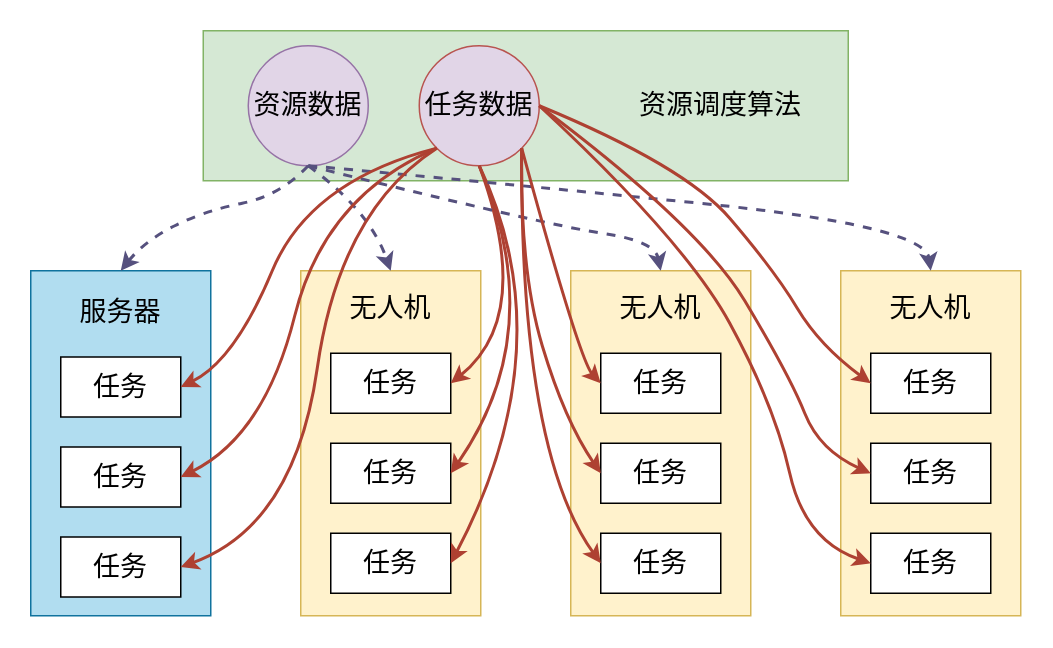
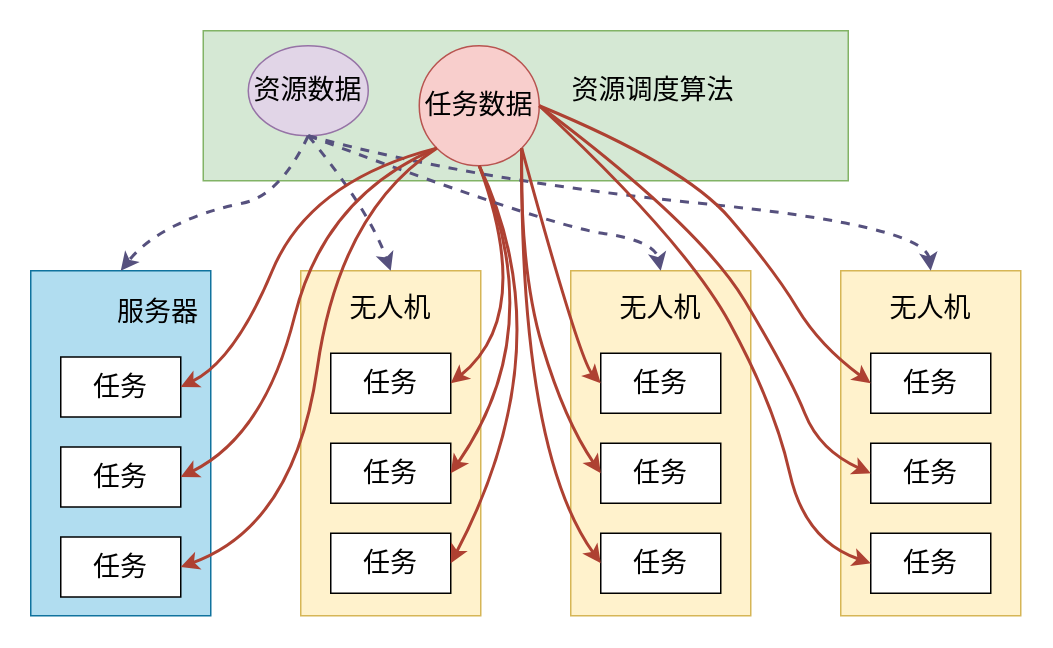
  <mxCell id="0" />
  <mxCell id="1" parent="0" />
  <mxCell id="2" value="" style="rounded=0;whiteSpace=wrap;html=1;fillColor=#d5e8d4;strokeColor=#82b366;" vertex="1" parent="1"><mxGeometry x="135" y="20" width="430" height="100" as="geometry" /></mxCell>
- <mxCell id="3" value="&lt;span style=&quot;font-size: 18px&quot;&gt;任务数据&lt;/span&gt;" style="ellipse;whiteSpace=wrap;html=1;aspect=fixed;fillColor=#e1d5e7;strokeColor=#b85450;" vertex="1" parent="1"><mxGeometry x="279" y="30" width="80" height="80" as="geometry" /></mxCell>
- <mxCell id="4" value="&lt;span style=&quot;font-size: 18px&quot;&gt;资源数据&lt;/span&gt;" style="ellipse;whiteSpace=wrap;html=1;aspect=fixed;fillColor=#e1d5e7;strokeColor=#9673a6;" vertex="1" parent="1"><mxGeometry x="165" y="30" width="80" height="80" as="geometry" /></mxCell>
- <mxCell id="5" value="资源调度算法" style="text;html=1;strokeColor=none;fillColor=none;align=center;verticalAlign=middle;whiteSpace=wrap;rounded=0;fontSize=18;" vertex="1" parent="1"><mxGeometry x="425" y="55" width="110" height="30" as="geometry" /></mxCell>
+ <mxCell id="3" value="&lt;span style=&quot;font-size: 18px&quot;&gt;任务数据&lt;/span&gt;" style="ellipse;whiteSpace=wrap;html=1;aspect=fixed;fillColor=#f8cecc;strokeColor=#b85450;" vertex="1" parent="1"><mxGeometry x="279" y="30" width="80" height="80" as="geometry" /></mxCell>
+ <mxCell id="4" value="&lt;span style=&quot;font-size: 18px&quot;&gt;资源数据&lt;/span&gt;" style="ellipse;whiteSpace=wrap;html=1;aspect=fixed;fillColor=#e1d5e7;strokeColor=#9673a6;" vertex="1" parent="1"><mxGeometry x="165" y="30" width="80" height="60" as="geometry" /></mxCell>
+ <mxCell id="5" value="资源调度算法" style="text;html=1;strokeColor=none;fillColor=none;align=center;verticalAlign=middle;whiteSpace=wrap;rounded=0;fontSize=18;" vertex="1" parent="1"><mxGeometry x="380" y="45" width="110" height="30" as="geometry" /></mxCell>
  <mxCell id="6" value="" style="rounded=0;whiteSpace=wrap;html=1;fontSize=18;fillColor=#fff2cc;strokeColor=#d6b656;" vertex="1" parent="1"><mxGeometry x="200" y="180" width="120" height="230" as="geometry" /></mxCell>
  <mxCell id="7" value="" style="rounded=0;whiteSpace=wrap;html=1;fontSize=18;fillColor=#b1ddf0;strokeColor=#10739e;" vertex="1" parent="1"><mxGeometry x="20" y="180" width="120" height="230" as="geometry" /></mxCell>
  <mxCell id="8" value="任务" style="rounded=0;whiteSpace=wrap;html=1;fontSize=18;" vertex="1" parent="1"><mxGeometry x="220" y="235" width="80" height="40" as="geometry" /></mxCell>
  <mxCell id="9" value="任务" style="rounded=0;whiteSpace=wrap;html=1;fontSize=18;" vertex="1" parent="1"><mxGeometry x="220" y="295" width="80" height="40" as="geometry" /></mxCell>
  <mxCell id="10" value="任务" style="rounded=0;whiteSpace=wrap;html=1;fontSize=18;" vertex="1" parent="1"><mxGeometry x="220" y="355" width="80" height="40" as="geometry" /></mxCell>
  <mxCell id="11" value="无人机" style="text;html=1;strokeColor=none;fillColor=none;align=center;verticalAlign=middle;whiteSpace=wrap;rounded=0;fontSize=18;" vertex="1" parent="1"><mxGeometry x="230" y="190" width="60" height="30" as="geometry" /></mxCell>
  <mxCell id="12" value="" style="rounded=0;whiteSpace=wrap;html=1;fontSize=18;fillColor=#fff2cc;strokeColor=#d6b656;" vertex="1" parent="1"><mxGeometry x="380" y="180" width="120" height="230" as="geometry" /></mxCell>
  <mxCell id="13" value="任务" style="rounded=0;whiteSpace=wrap;html=1;fontSize=18;" vertex="1" parent="1"><mxGeometry x="400" y="235" width="80" height="40" as="geometry" /></mxCell>
  <mxCell id="14" value="任务" style="rounded=0;whiteSpace=wrap;html=1;fontSize=18;" vertex="1" parent="1"><mxGeometry x="400" y="295" width="80" height="40" as="geometry" /></mxCell>
  <mxCell id="15" value="任务" style="rounded=0;whiteSpace=wrap;html=1;fontSize=18;" vertex="1" parent="1"><mxGeometry x="400" y="355" width="80" height="40" as="geometry" /></mxCell>
  <mxCell id="16" value="无人机" style="text;html=1;strokeColor=none;fillColor=none;align=center;verticalAlign=middle;whiteSpace=wrap;rounded=0;fontSize=18;" vertex="1" parent="1"><mxGeometry x="410" y="190" width="60" height="30" as="geometry" /></mxCell>
  <mxCell id="17" value="" style="rounded=0;whiteSpace=wrap;html=1;fontSize=18;fillColor=#fff2cc;strokeColor=#d6b656;" vertex="1" parent="1"><mxGeometry x="560" y="180" width="120" height="230" as="geometry" /></mxCell>
  <mxCell id="18" value="任务" style="rounded=0;whiteSpace=wrap;html=1;fontSize=18;" vertex="1" parent="1"><mxGeometry x="580" y="235" width="80" height="40" as="geometry" /></mxCell>
  <mxCell id="19" value="任务" style="rounded=0;whiteSpace=wrap;html=1;fontSize=18;" vertex="1" parent="1"><mxGeometry x="580" y="295" width="80" height="40" as="geometry" /></mxCell>
  <mxCell id="20" value="任务" style="rounded=0;whiteSpace=wrap;html=1;fontSize=18;" vertex="1" parent="1"><mxGeometry x="580" y="355" width="80" height="40" as="geometry" /></mxCell>
  <mxCell id="21" value="无人机" style="text;html=1;strokeColor=none;fillColor=none;align=center;verticalAlign=middle;whiteSpace=wrap;rounded=0;fontSize=18;" vertex="1" parent="1"><mxGeometry x="590" y="190" width="60" height="30" as="geometry" /></mxCell>
  <mxCell id="22" value="" style="curved=1;endArrow=classic;html=1;rounded=0;fontSize=18;exitX=0.5;exitY=1;exitDx=0;exitDy=0;entryX=1;entryY=0.5;entryDx=0;entryDy=0;fillColor=#fad9d5;strokeColor=#ae4132;strokeWidth=2;" edge="1" parent="1" source="3" target="8"><mxGeometry width="50" height="50" relative="1" as="geometry"><mxPoint x="-24" y="190" as="sourcePoint" /><mxPoint x="26" y="140" as="targetPoint" /><Array as="points"><mxPoint x="356" y="210" /></Array></mxGeometry></mxCell>
  <mxCell id="23" value="" style="curved=1;endArrow=classic;html=1;rounded=0;fontSize=18;exitX=0.5;exitY=1;exitDx=0;exitDy=0;entryX=1;entryY=0.5;entryDx=0;entryDy=0;fillColor=#fad9d5;strokeColor=#ae4132;strokeWidth=2;" edge="1" parent="1" source="3" target="9"><mxGeometry width="50" height="50" relative="1" as="geometry"><mxPoint x="320" y="120" as="sourcePoint" /><mxPoint x="316" y="265" as="targetPoint" /><Array as="points"><mxPoint x="366" y="220" /></Array></mxGeometry></mxCell>
  <mxCell id="24" value="" style="curved=1;endArrow=classic;html=1;rounded=0;fontSize=18;exitX=0.5;exitY=1;exitDx=0;exitDy=0;entryX=1;entryY=0.5;entryDx=0;entryDy=0;fillColor=#fad9d5;strokeColor=#ae4132;strokeWidth=2;" edge="1" parent="1" source="3" target="10"><mxGeometry width="50" height="50" relative="1" as="geometry"><mxPoint x="330" y="130" as="sourcePoint" /><mxPoint x="326" y="275" as="targetPoint" /><Array as="points"><mxPoint x="376" y="230" /></Array></mxGeometry></mxCell>
  <mxCell id="25" value="" style="curved=1;endArrow=classic;html=1;rounded=0;fontSize=18;dashed=1;exitX=0.5;exitY=1;exitDx=0;exitDy=0;entryX=0.5;entryY=0;entryDx=0;entryDy=0;fillColor=#d0cee2;strokeColor=#56517e;strokeWidth=2;" edge="1" parent="1" source="4" target="7"><mxGeometry width="50" height="50" relative="1" as="geometry"><mxPoint x="6" y="160" as="sourcePoint" /><mxPoint x="56" y="110" as="targetPoint" /><Array as="points"><mxPoint x="186" y="130" /><mxPoint x="136" y="140" /><mxPoint x="96" y="160" /></Array></mxGeometry></mxCell>
  <mxCell id="26" value="" style="curved=1;endArrow=classic;html=1;rounded=0;fontSize=18;dashed=1;exitX=0.5;exitY=1;exitDx=0;exitDy=0;entryX=0.5;entryY=0;entryDx=0;entryDy=0;fillColor=#d0cee2;strokeColor=#56517e;strokeWidth=2;" edge="1" parent="1" source="4" target="6"><mxGeometry width="50" height="50" relative="1" as="geometry"><mxPoint x="206" y="120" as="sourcePoint" /><mxPoint x="96" y="190" as="targetPoint" /><Array as="points"><mxPoint x="246" y="140" /></Array></mxGeometry></mxCell>
  <mxCell id="27" value="" style="curved=1;endArrow=classic;html=1;rounded=0;fontSize=18;dashed=1;exitX=0.5;exitY=1;exitDx=0;exitDy=0;entryX=0.5;entryY=0;entryDx=0;entryDy=0;fillColor=#d0cee2;strokeColor=#56517e;strokeWidth=2;" edge="1" parent="1" source="4" target="12"><mxGeometry width="50" height="50" relative="1" as="geometry"><mxPoint x="216" y="130" as="sourcePoint" /><mxPoint x="106" y="200" as="targetPoint" /><Array as="points"><mxPoint x="366" y="150" /><mxPoint x="436" y="160" /></Array></mxGeometry></mxCell>
  <mxCell id="28" value="" style="curved=1;endArrow=classic;html=1;rounded=0;fontSize=18;dashed=1;exitX=0.5;exitY=1;exitDx=0;exitDy=0;entryX=0.5;entryY=0;entryDx=0;entryDy=0;fillColor=#d0cee2;strokeColor=#56517e;strokeWidth=2;" edge="1" parent="1" source="4" target="17"><mxGeometry width="50" height="50" relative="1" as="geometry"><mxPoint x="226" y="140" as="sourcePoint" /><mxPoint x="116" y="210" as="targetPoint" /><Array as="points"><mxPoint x="316" y="120" /><mxPoint x="616" y="150" /></Array></mxGeometry></mxCell>
  <mxCell id="29" value="任务" style="rounded=0;whiteSpace=wrap;html=1;fontSize=18;" vertex="1" parent="1"><mxGeometry x="40" y="237.5" width="80" height="40" as="geometry" /></mxCell>
  <mxCell id="30" value="任务" style="rounded=0;whiteSpace=wrap;html=1;fontSize=18;" vertex="1" parent="1"><mxGeometry x="40" y="297.5" width="80" height="40" as="geometry" /></mxCell>
  <mxCell id="31" value="任务" style="rounded=0;whiteSpace=wrap;html=1;fontSize=18;" vertex="1" parent="1"><mxGeometry x="40" y="357.5" width="80" height="40" as="geometry" /></mxCell>
- <mxCell id="32" value="服务器" style="text;html=1;strokeColor=none;fillColor=none;align=center;verticalAlign=middle;whiteSpace=wrap;rounded=0;fontSize=18;" vertex="1" parent="1"><mxGeometry x="50" y="192.5" width="60" height="30" as="geometry" /></mxCell>
+ <mxCell id="32" value="服务器" style="text;html=1;strokeColor=none;fillColor=none;align=center;verticalAlign=middle;whiteSpace=wrap;rounded=0;fontSize=18;" vertex="1" parent="1"><mxGeometry x="75" y="192.5" width="60" height="30" as="geometry" /></mxCell>
  <mxCell id="33" value="" style="curved=1;endArrow=classic;html=1;rounded=0;fontSize=18;exitX=0;exitY=1;exitDx=0;exitDy=0;entryX=1;entryY=0.5;entryDx=0;entryDy=0;fillColor=#fad9d5;strokeColor=#ae4132;strokeWidth=2;" edge="1" parent="1" source="3" target="29"><mxGeometry width="50" height="50" relative="1" as="geometry"><mxPoint x="354" y="337.5" as="sourcePoint" /><mxPoint x="350" y="602.5" as="targetPoint" /><Array as="points"><mxPoint x="206" y="120" /><mxPoint x="156" y="240" /></Array></mxGeometry></mxCell>
  <mxCell id="34" value="" style="curved=1;endArrow=classic;html=1;rounded=0;fontSize=18;exitX=0;exitY=1;exitDx=0;exitDy=0;entryX=1;entryY=0.5;entryDx=0;entryDy=0;fillColor=#fad9d5;strokeColor=#ae4132;strokeWidth=2;" edge="1" parent="1" source="3" target="30"><mxGeometry width="50" height="50" relative="1" as="geometry"><mxPoint x="291.716" y="108.284" as="sourcePoint" /><mxPoint x="136" y="267.5" as="targetPoint" /><Array as="points"><mxPoint x="216" y="130" /><mxPoint x="176" y="290" /></Array></mxGeometry></mxCell>
  <mxCell id="35" value="" style="curved=1;endArrow=classic;html=1;rounded=0;fontSize=18;exitX=0;exitY=1;exitDx=0;exitDy=0;entryX=1;entryY=0.5;entryDx=0;entryDy=0;fillColor=#fad9d5;strokeColor=#ae4132;strokeWidth=2;" edge="1" parent="1" source="3" target="31"><mxGeometry width="50" height="50" relative="1" as="geometry"><mxPoint x="301.716" y="118.284" as="sourcePoint" /><mxPoint x="146" y="277.5" as="targetPoint" /><Array as="points"><mxPoint x="226" y="140" /><mxPoint x="196" y="350" /></Array></mxGeometry></mxCell>
  <mxCell id="36" value="" style="curved=1;endArrow=classic;html=1;rounded=0;fontSize=18;exitX=1;exitY=1;exitDx=0;exitDy=0;entryX=0;entryY=0.5;entryDx=0;entryDy=0;fillColor=#fad9d5;strokeColor=#ae4132;strokeWidth=2;" edge="1" parent="1" source="3" target="13"><mxGeometry width="50" height="50" relative="1" as="geometry"><mxPoint x="320" y="120" as="sourcePoint" /><mxPoint x="316" y="385" as="targetPoint" /><Array as="points"><mxPoint x="386" y="240" /></Array></mxGeometry></mxCell>
  <mxCell id="37" value="" style="curved=1;endArrow=classic;html=1;rounded=0;fontSize=18;exitX=1;exitY=1;exitDx=0;exitDy=0;entryX=0;entryY=0.5;entryDx=0;entryDy=0;fillColor=#fad9d5;strokeColor=#ae4132;strokeWidth=2;" edge="1" parent="1" source="3" target="14"><mxGeometry width="50" height="50" relative="1" as="geometry"><mxPoint x="348.284" y="108.284" as="sourcePoint" /><mxPoint x="416" y="265" as="targetPoint" /><Array as="points"><mxPoint x="346" y="180" /><mxPoint x="376" y="280" /></Array></mxGeometry></mxCell>
  <mxCell id="38" value="" style="curved=1;endArrow=classic;html=1;rounded=0;fontSize=18;exitX=1;exitY=1;exitDx=0;exitDy=0;entryX=0;entryY=0.5;entryDx=0;entryDy=0;fillColor=#fad9d5;strokeColor=#ae4132;strokeWidth=2;" edge="1" parent="1" source="3" target="15"><mxGeometry width="50" height="50" relative="1" as="geometry"><mxPoint x="358.284" y="118.284" as="sourcePoint" /><mxPoint x="426" y="275" as="targetPoint" /><Array as="points"><mxPoint x="346" y="300" /></Array></mxGeometry></mxCell>
  <mxCell id="39" value="" style="curved=1;endArrow=classic;html=1;rounded=0;fontSize=18;exitX=1;exitY=0.5;exitDx=0;exitDy=0;entryX=0;entryY=0.5;entryDx=0;entryDy=0;fillColor=#fad9d5;strokeColor=#ae4132;strokeWidth=2;" edge="1" parent="1" source="3" target="18"><mxGeometry width="50" height="50" relative="1" as="geometry"><mxPoint x="368.284" y="128.284" as="sourcePoint" /><mxPoint x="436" y="285" as="targetPoint" /><Array as="points"><mxPoint x="456" y="110" /><mxPoint x="516" y="180" /><mxPoint x="546" y="230" /></Array></mxGeometry></mxCell>
  <mxCell id="40" value="" style="curved=1;endArrow=classic;html=1;rounded=0;fontSize=18;exitX=1;exitY=0.5;exitDx=0;exitDy=0;entryX=0;entryY=0.5;entryDx=0;entryDy=0;fillColor=#fad9d5;strokeColor=#ae4132;strokeWidth=2;" edge="1" parent="1" source="3" target="19"><mxGeometry width="50" height="50" relative="1" as="geometry"><mxPoint x="378.284" y="138.284" as="sourcePoint" /><mxPoint x="446" y="295" as="targetPoint" /><Array as="points"><mxPoint x="466" y="150" /><mxPoint x="526" y="250" /><mxPoint x="546" y="300" /></Array></mxGeometry></mxCell>
  <mxCell id="41" value="" style="curved=1;endArrow=classic;html=1;rounded=0;fontSize=18;exitX=1;exitY=0.5;exitDx=0;exitDy=0;entryX=0;entryY=0.5;entryDx=0;entryDy=0;fillColor=#fad9d5;strokeColor=#ae4132;strokeWidth=2;" edge="1" parent="1" source="3" target="20"><mxGeometry width="50" height="50" relative="1" as="geometry"><mxPoint x="388.284" y="148.284" as="sourcePoint" /><mxPoint x="456" y="305" as="targetPoint" /><Array as="points"><mxPoint x="456" y="160" /><mxPoint x="516" y="270" /><mxPoint x="536" y="360" /></Array></mxGeometry></mxCell>
